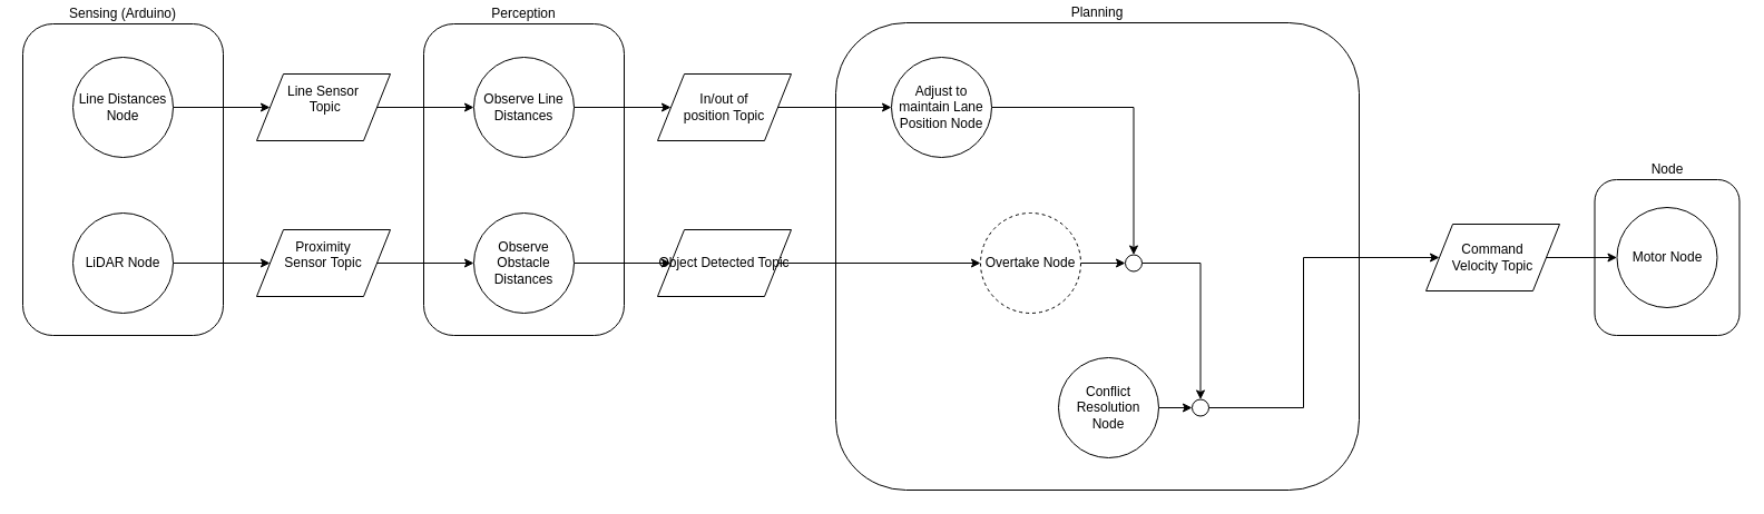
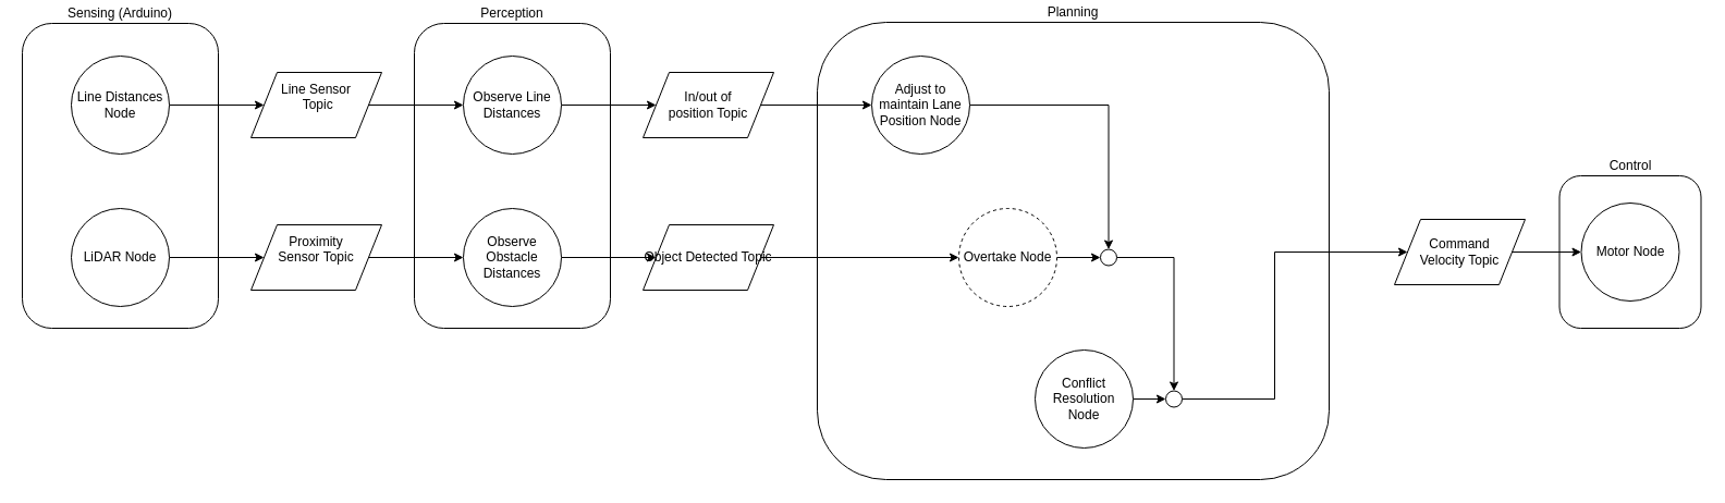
  <mxCell id="0" />
  <mxCell id="1" parent="0" />
- <mxCell id="2" value="Node" style="rounded=1;whiteSpace=wrap;html=1;labelPosition=center;verticalLabelPosition=top;align=center;verticalAlign=bottom;" vertex="1" parent="1"><mxGeometry x="1431.5" y="161" width="130" height="140" as="geometry" /></mxCell>
+ <mxCell id="2" value="Control" style="rounded=1;whiteSpace=wrap;html=1;labelPosition=center;verticalLabelPosition=top;align=center;verticalAlign=bottom;" vertex="1" parent="1"><mxGeometry x="1431.5" y="161" width="130" height="140" as="geometry" /></mxCell>
  <mxCell id="3" value="Sensing (Arduino)&lt;br&gt;" style="rounded=1;whiteSpace=wrap;html=1;labelPosition=center;verticalLabelPosition=top;align=center;verticalAlign=bottom;" vertex="1" parent="1"><mxGeometry width="180" height="280" as="geometry" x="20" y="21" /></mxCell>
  <mxCell id="4" value="Motor Node" style="ellipse;whiteSpace=wrap;html=1;" vertex="1" parent="1"><mxGeometry x="1451.5" y="186" width="90" height="90" as="geometry" /></mxCell>
  <mxCell id="5" style="edgeStyle=orthogonalEdgeStyle;rounded=0;orthogonalLoop=1;jettySize=auto;html=1;exitX=1;exitY=0.5;exitDx=0;exitDy=0;entryX=0;entryY=0.5;entryDx=0;entryDy=0;" edge="1" parent="1" source="6" target="22"><mxGeometry relative="1" as="geometry" /></mxCell>
  <mxCell id="6" value="Line Distances Node" style="ellipse;whiteSpace=wrap;html=1;" vertex="1" parent="1"><mxGeometry x="65" y="51" width="90" height="90" as="geometry" /></mxCell>
  <mxCell id="7" style="edgeStyle=orthogonalEdgeStyle;rounded=0;orthogonalLoop=1;jettySize=auto;html=1;exitX=1;exitY=0.5;exitDx=0;exitDy=0;entryX=0;entryY=0.5;entryDx=0;entryDy=0;" edge="1" parent="1" source="8" target="24"><mxGeometry relative="1" as="geometry" /></mxCell>
  <mxCell id="8" value="LiDAR Node" style="ellipse;whiteSpace=wrap;html=1;" vertex="1" parent="1"><mxGeometry x="65" y="191" width="90" height="90" as="geometry" /></mxCell>
  <mxCell id="9" value="Perception&lt;br&gt;" style="rounded=1;whiteSpace=wrap;html=1;labelPosition=center;verticalLabelPosition=top;align=center;verticalAlign=bottom;" vertex="1" parent="1"><mxGeometry x="380" width="180" height="280" as="geometry" y="21" /></mxCell>
  <mxCell id="10" style="edgeStyle=orthogonalEdgeStyle;rounded=0;orthogonalLoop=1;jettySize=auto;html=1;exitX=1;exitY=0.5;exitDx=0;exitDy=0;entryX=0;entryY=0.5;entryDx=0;entryDy=0;" edge="1" parent="1" source="11" target="26"><mxGeometry relative="1" as="geometry" /></mxCell>
  <mxCell id="11" value="Observe Line Distances" style="ellipse;whiteSpace=wrap;html=1;" vertex="1" parent="1"><mxGeometry x="425" y="51" width="90" height="90" as="geometry" /></mxCell>
  <mxCell id="12" style="edgeStyle=orthogonalEdgeStyle;rounded=0;orthogonalLoop=1;jettySize=auto;html=1;exitX=1;exitY=0.5;exitDx=0;exitDy=0;" edge="1" parent="1" source="13" target="30"><mxGeometry relative="1" as="geometry" /></mxCell>
  <mxCell id="13" value="Observe Obstacle Distances&lt;br&gt;" style="ellipse;whiteSpace=wrap;html=1;" vertex="1" parent="1"><mxGeometry x="425" y="191" width="90" height="90" as="geometry" /></mxCell>
  <mxCell id="14" value="Planning&lt;br&gt;" style="rounded=1;whiteSpace=wrap;html=1;labelPosition=center;verticalLabelPosition=top;align=center;verticalAlign=bottom;" vertex="1" parent="1"><mxGeometry x="750" y="20" width="470" height="420" as="geometry" /></mxCell>
  <mxCell id="15" style="edgeStyle=orthogonalEdgeStyle;rounded=0;orthogonalLoop=1;jettySize=auto;html=1;exitX=1;exitY=0.5;exitDx=0;exitDy=0;entryX=0.5;entryY=0;entryDx=0;entryDy=0;" edge="1" parent="1" source="16" target="32"><mxGeometry relative="1" as="geometry" /></mxCell>
  <mxCell id="16" value="Adjust to maintain Lane Position Node" style="ellipse;whiteSpace=wrap;html=1;" vertex="1" parent="1"><mxGeometry x="800" y="51" width="90" height="90" as="geometry" /></mxCell>
  <mxCell id="17" style="edgeStyle=orthogonalEdgeStyle;rounded=0;orthogonalLoop=1;jettySize=auto;html=1;exitX=1;exitY=0.5;exitDx=0;exitDy=0;entryX=0;entryY=0.5;entryDx=0;entryDy=0;" edge="1" parent="1" source="18" target="32"><mxGeometry relative="1" as="geometry" /></mxCell>
  <mxCell id="18" value="Overtake Node&lt;br&gt;" style="ellipse;whiteSpace=wrap;html=1;dashed=1;" vertex="1" parent="1"><mxGeometry x="880" y="191" width="90" height="90" as="geometry" /></mxCell>
  <mxCell id="19" style="edgeStyle=orthogonalEdgeStyle;rounded=0;orthogonalLoop=1;jettySize=auto;html=1;exitX=1;exitY=0.5;exitDx=0;exitDy=0;entryX=0;entryY=0.5;entryDx=0;entryDy=0;" edge="1" parent="1" source="20" target="34"><mxGeometry relative="1" as="geometry" /></mxCell>
  <mxCell id="20" value="Conflict Resolution Node&lt;br&gt;" style="ellipse;whiteSpace=wrap;html=1;" vertex="1" parent="1"><mxGeometry x="950" y="321" width="90" height="90" as="geometry" /></mxCell>
  <mxCell id="21" style="edgeStyle=orthogonalEdgeStyle;rounded=0;orthogonalLoop=1;jettySize=auto;html=1;exitX=1;exitY=0.5;exitDx=0;exitDy=0;entryX=0;entryY=0.5;entryDx=0;entryDy=0;" edge="1" parent="1" source="22" target="11"><mxGeometry relative="1" as="geometry" /></mxCell>
  <mxCell id="22" value="Line Sensor&lt;br&gt;&amp;nbsp;Topic&lt;br&gt;&lt;br&gt;" style="shape=parallelogram;perimeter=parallelogramPerimeter;whiteSpace=wrap;html=1;" vertex="1" parent="1"><mxGeometry x="230" y="66" width="120" height="60" as="geometry" /></mxCell>
  <mxCell id="23" style="edgeStyle=orthogonalEdgeStyle;rounded=0;orthogonalLoop=1;jettySize=auto;html=1;exitX=1;exitY=0.5;exitDx=0;exitDy=0;entryX=0;entryY=0.5;entryDx=0;entryDy=0;" edge="1" parent="1" source="24" target="13"><mxGeometry relative="1" as="geometry" /></mxCell>
  <mxCell id="24" value="Proximity&lt;br&gt;Sensor&amp;nbsp;Topic&lt;br&gt;&lt;br&gt;" style="shape=parallelogram;perimeter=parallelogramPerimeter;whiteSpace=wrap;html=1;" vertex="1" parent="1"><mxGeometry x="230" y="206" width="120" height="60" as="geometry" /></mxCell>
  <mxCell id="25" style="edgeStyle=orthogonalEdgeStyle;rounded=0;orthogonalLoop=1;jettySize=auto;html=1;exitX=1;exitY=0.5;exitDx=0;exitDy=0;" edge="1" parent="1" source="26" target="16"><mxGeometry relative="1" as="geometry" /></mxCell>
  <mxCell id="26" value="In/out of &lt;br&gt;position Topic" style="shape=parallelogram;perimeter=parallelogramPerimeter;whiteSpace=wrap;html=1;" vertex="1" parent="1"><mxGeometry x="590" y="66" width="120" height="60" as="geometry" /></mxCell>
  <mxCell id="27" style="edgeStyle=orthogonalEdgeStyle;rounded=0;orthogonalLoop=1;jettySize=auto;html=1;exitX=1;exitY=0.5;exitDx=0;exitDy=0;entryX=0;entryY=0.5;entryDx=0;entryDy=0;" edge="1" parent="1" source="28" target="4"><mxGeometry relative="1" as="geometry" /></mxCell>
  <mxCell id="28" value="Command &lt;br&gt;Velocity Topic" style="shape=parallelogram;perimeter=parallelogramPerimeter;whiteSpace=wrap;html=1;" vertex="1" parent="1"><mxGeometry x="1280" y="201" width="120" height="60" as="geometry" /></mxCell>
  <mxCell id="29" style="edgeStyle=orthogonalEdgeStyle;rounded=0;orthogonalLoop=1;jettySize=auto;html=1;exitX=1;exitY=0.5;exitDx=0;exitDy=0;entryX=0;entryY=0.5;entryDx=0;entryDy=0;" edge="1" parent="1" source="30" target="18"><mxGeometry relative="1" as="geometry" /></mxCell>
  <mxCell id="30" value="Object Detected Topic" style="shape=parallelogram;perimeter=parallelogramPerimeter;whiteSpace=wrap;html=1;" vertex="1" parent="1"><mxGeometry x="590" y="206" width="120" height="60" as="geometry" /></mxCell>
  <mxCell id="31" style="edgeStyle=orthogonalEdgeStyle;rounded=0;orthogonalLoop=1;jettySize=auto;html=1;exitX=1;exitY=0.5;exitDx=0;exitDy=0;entryX=0.5;entryY=0;entryDx=0;entryDy=0;" edge="1" parent="1" source="32" target="34"><mxGeometry relative="1" as="geometry" /></mxCell>
  <mxCell id="32" value="" style="ellipse;whiteSpace=wrap;html=1;" vertex="1" parent="1"><mxGeometry x="1010" y="228.5" width="15" height="15" as="geometry" /></mxCell>
  <mxCell id="33" style="edgeStyle=orthogonalEdgeStyle;rounded=0;orthogonalLoop=1;jettySize=auto;html=1;exitX=1;exitY=0.5;exitDx=0;exitDy=0;entryX=0;entryY=0.5;entryDx=0;entryDy=0;" edge="1" parent="1" source="34" target="28"><mxGeometry relative="1" as="geometry"><Array as="points"><mxPoint x="1170" y="366" /><mxPoint x="1170" y="231" /></Array></mxGeometry></mxCell>
  <mxCell id="34" value="" style="ellipse;whiteSpace=wrap;html=1;" vertex="1" parent="1"><mxGeometry x="1070" y="358.5" width="15" height="15" as="geometry" /></mxCell>
